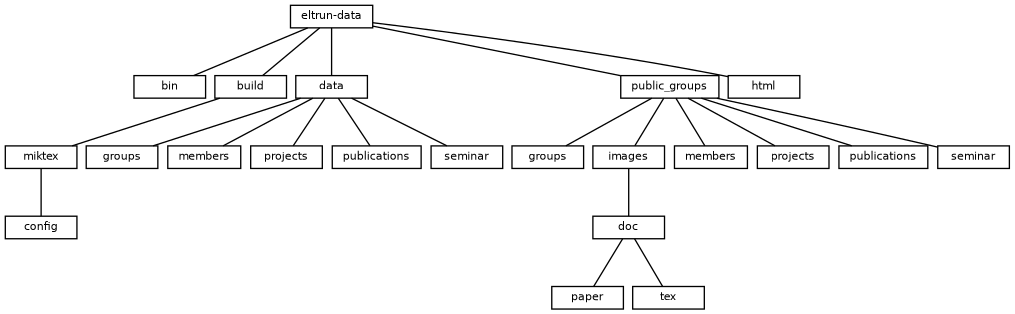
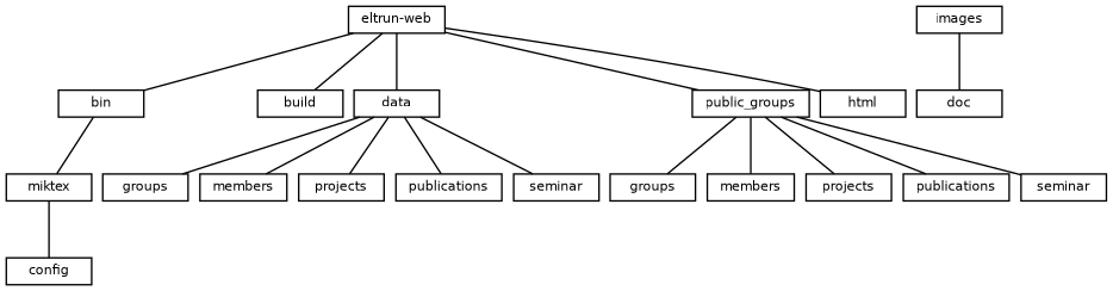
  digraph {
    nodesep=.1
    rankdir=TB
    node [fontname=Helvetica fontsize=8 shape=box]
    edge [arrowhead=none arrowtail=none]
-   n1 [height=.15 label="eltrun-data"]
+   n1 [height=.15 label="eltrun-web"]
    n2 [height=.15 label=bin]
    n3 [height=.15 label=build]
    n4 [height=.15 label=data]
    n5 [height=.15 label=public_groups]
    n6 [height=.15 label=html]
    n7 [height=.15 label=miktex]
    n8 [height=.15 label=groups]
    n9 [height=.15 label=members]
    n10 [height=.15 label=projects]
    n11 [height=.15 label=publications]
    n12 [height=.15 label=seminar]
    n13 [height=.15 label=doc]
-   n14 [height=.15 label=paper]
-   n15 [height=.15 label=tex]
    n16 [height=.15 label=groups]
    n17 [height=.15 label=images]
    n18 [height=.15 label=members]
    n19 [height=.15 label=projects]
    n20 [height=.15 label=publications]
    n21 [height=.15 label=seminar]
    n22 [height=.15 label=config]
    n1 -> n2
    n1 -> n3
    n1 -> n4
    n1 -> n5
    n1 -> n6
-   n3 -> n7
+   n2 -> n7
    n4 -> n8
    n4 -> n9
    n4 -> n10
    n4 -> n11
    n4 -> n12
    n5 -> n16
-   n5 -> n17
    n5 -> n18
    n5 -> n19
    n5 -> n20
    n5 -> n21
    n7 -> n22
-   n13 -> n14
-   n13 -> n15
    n17 -> n13
  }
